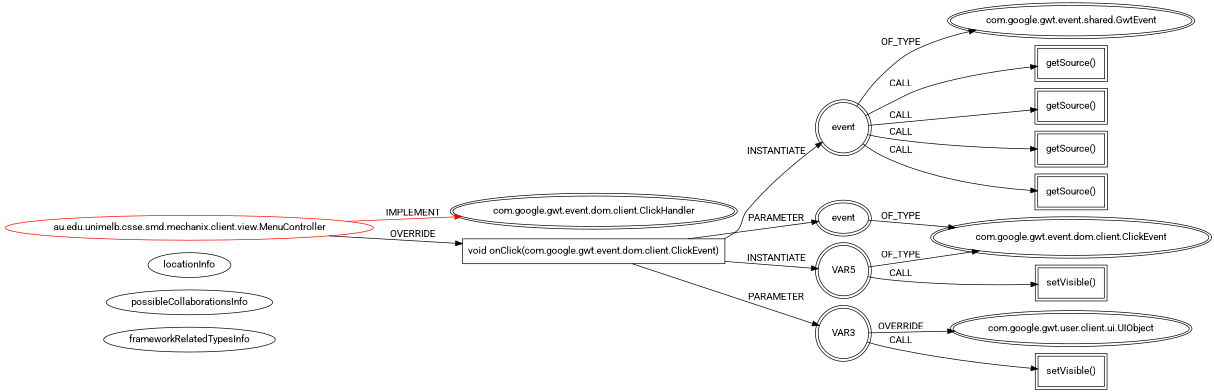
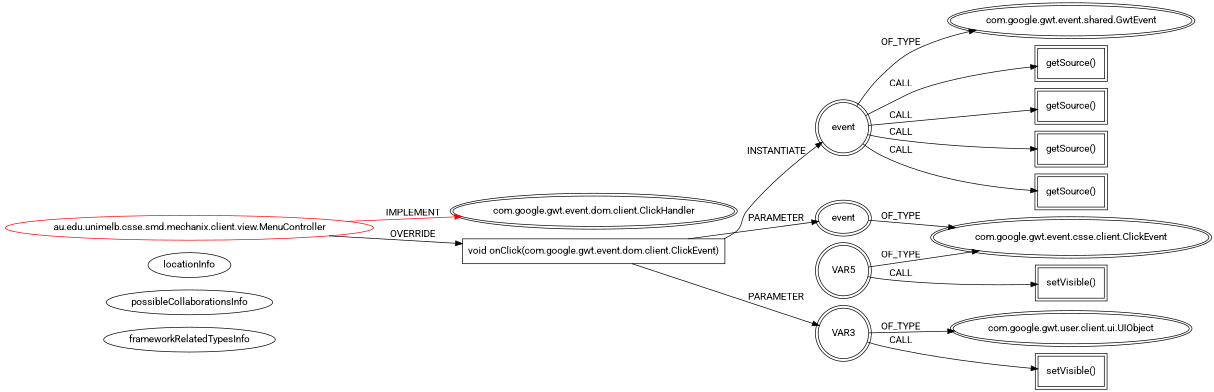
  digraph {
    fontname=Roboto
    rankdir=LR
    node [fontname=Roboto isFrameworkType=true vertexType=INSIDE_CALL peripheries=2]
    edge [fontname=Roboto]
    frameworkRelatedTypesInfo [0="com.google.gwt.event.dom.client.ClickHandler" isFrameworkType="" vertexType="" peripheries=""]
    possibleCollaborationsInfo [isFrameworkType="" vertexType="" peripheries=""]
    locationInfo [contextSignature=MenuController filePath="/aramk-mechanix/mechanix-master/src/au/edu/unimelb/csse/smd/mechanix/client/view/MenuController.java" graphId=733 projectName="aramk-mechanix" isFrameworkType="" vertexType="" peripheries=""]
    n4 [color=red isFrameworkType=false label="au.edu.unimelb.csse.smd.mechanix.client.view.MenuController" vertexType=ROOT_CLIENT_CLASS_DECLARATION peripheries=""]
    n5 [label="com.google.gwt.event.dom.client.ClickHandler" vertexType=FRAMEWORK_INTERFACE_TYPE]
    n6 [isFrameworkType=false label="void onClick(com.google.gwt.event.dom.client.ClickEvent)" shape=box vertexType=OVERRIDING_METHOD_DECLARATION peripheries=""]
    n7 [label=event vertexType=PARAMETER_DECLARATION]
    n8 [label=event shape=circle vertexType=VARIABLE_EXPRESION]
    n9 [label=VAR3 shape=circle vertexType=VARIABLE_EXPRESION]
    n10 [label=VAR5 shape=circle vertexType=VARIABLE_EXPRESION]
-   n11 [label="com.google.gwt.event.dom.client.ClickEvent" vertexType=FRAMEWORK_CLASS_TYPE]
+   n11 [label="com.google.gwt.event.csse.client.ClickEvent" vertexType=FRAMEWORK_CLASS_TYPE]
    n12 [label="com.google.gwt.event.shared.GwtEvent" vertexType=FRAMEWORK_CLASS_TYPE]
    n13 [label="getSource()" shape=box]
    n14 [label="getSource()" shape=box]
    n15 [label="getSource()" shape=box]
    n16 [label="getSource()" shape=box]
    n17 [label="com.google.gwt.user.client.ui.UIObject" vertexType=FRAMEWORK_CLASS_TYPE]
    n18 [label="setVisible()" shape=box]
    n19 [label="setVisible()" shape=box]
    n4 -> n5 [color=red label=IMPLEMENT]
    n4 -> n6 [label=OVERRIDE]
    n6 -> n7 [label=PARAMETER]
    n6 -> n8 [label=INSTANTIATE]
    n6 -> n9 [label=PARAMETER]
-   n6 -> n10 [label=INSTANTIATE]
    n7 -> n11 [label=OF_TYPE]
    n8 -> n12 [label=OF_TYPE]
    n8 -> n13 [label=CALL]
    n8 -> n14 [label=CALL]
    n8 -> n15 [label=CALL]
    n8 -> n16 [label=CALL]
-   n9 -> n17 [label=OVERRIDE]
+   n9 -> n17 [label=OF_TYPE]
    n9 -> n18 [label=CALL]
    n10 -> n11 [label=OF_TYPE]
    n10 -> n19 [label=CALL]
  }
